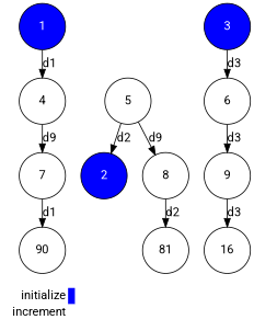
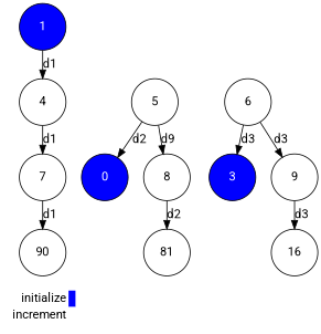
  digraph {
    fontname=Roboto
    labeljust=l
    rankdir=TB
    node [fillcolor="#ffffff" fontcolor="#000000" fontname=Roboto shape=circle style=filled]
    edge [fontname=Roboto]
    1 [fillcolor="#0000ff" fontcolor="#ffffff" height=0.75]
    4 [height=0.75]
-   2 [fillcolor="#0000ff" fontcolor="#ffffff" height=0.75]
+   2 [fillcolor="#0000ff" fontcolor="#ffffff" height=0.75 label=0]
    5 [height=0.75]
    3 [fillcolor="#0000ff" fontcolor="#ffffff" height=0.75]
    6 [height=0.75]
    7 [height=0.75]
    8 [height=0.75]
    9 [height=0.75]
    n10 [height=0.75 label=90]
    n11 [height=0.75 label=81]
    n12 [height=0.75 label=16]
    n13 [height=0.75 label=<       <table border="0" cellpadding="2" cellspacing="0" cellborder="0"> <tr> <td align="right">initialize</td> <td bgcolor="#0000ff">&nbsp;</td> </tr> <tr> <td align="right">increment</td> <td bgcolor="#ffffff">&nbsp;</td> </tr>       </table>     > shape=plaintext fillcolor="" fontcolor="" style=""]
    subgraph sub_1 {
      ranksep=0.20
      1
      4
      2
      5
      3
      6
      7
      8
      9
      n10
      n11
      n12
    }
    subgraph sub_2 {
      label=Legend
      rank=sink
      ranksep=0.20
      n13
    }
    1 -> 4 [label=d1]
-   4 -> 7 [label=d9]
+   4 -> 7 [label=d1]
    5 -> 2 [label=d2]
    5 -> 8 [label=d9]
-   3 -> 6 [label=d3]
+   6 -> 3 [label=d3]
    6 -> 9 [label=d3]
    7 -> n10 [label=d1]
    8 -> n11 [label=d2]
    9 -> n12 [label=d3]
  }
